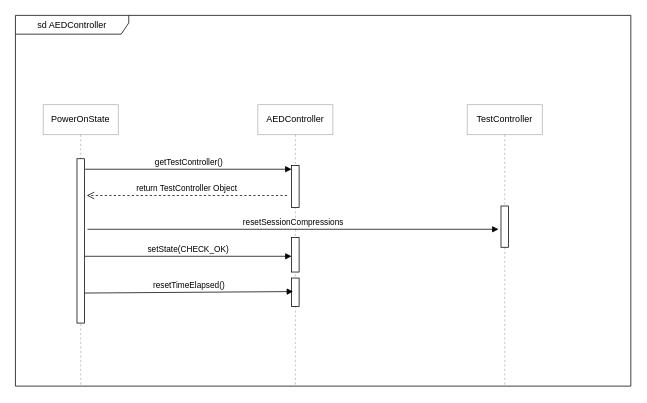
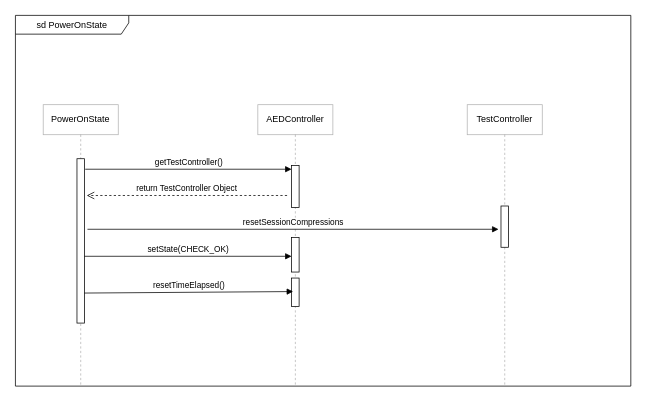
  <mxCell id="0" />
  <mxCell id="1" parent="0" />
  <mxCell id="2" value="PowerOnState" style="shape=umlLifeline;perimeter=lifelinePerimeter;whiteSpace=wrap;html=1;container=1;dropTarget=0;collapsible=0;recursiveResize=0;outlineConnect=0;portConstraint=eastwest;newEdgeStyle={&quot;curved&quot;:0,&quot;rounded&quot;:0};opacity=30;" vertex="1" parent="1"><mxGeometry x="57" y="139" width="100" height="375" as="geometry" /></mxCell>
  <mxCell id="3" value="" style="html=1;points=[[0,0,0,0,5],[0,1,0,0,-5],[1,0,0,0,5],[1,1,0,0,-5]];perimeter=orthogonalPerimeter;outlineConnect=0;targetShapes=umlLifeline;portConstraint=eastwest;newEdgeStyle={&quot;curved&quot;:0,&quot;rounded&quot;:0};" vertex="1" parent="2"><mxGeometry x="45" y="72" width="10" height="219" as="geometry" /></mxCell>
  <mxCell id="4" value="AEDController" style="shape=umlLifeline;perimeter=lifelinePerimeter;whiteSpace=wrap;html=1;container=1;dropTarget=0;collapsible=0;recursiveResize=0;outlineConnect=0;portConstraint=eastwest;newEdgeStyle={&quot;curved&quot;:0,&quot;rounded&quot;:0};opacity=30;" vertex="1" parent="1"><mxGeometry x="343" y="139" width="100" height="376" as="geometry" /></mxCell>
  <mxCell id="5" value="" style="html=1;points=[[0,0,0,0,5],[0,1,0,0,-5],[1,0,0,0,5],[1,1,0,0,-5]];perimeter=orthogonalPerimeter;outlineConnect=0;targetShapes=umlLifeline;portConstraint=eastwest;newEdgeStyle={&quot;curved&quot;:0,&quot;rounded&quot;:0};" vertex="1" parent="4"><mxGeometry x="45" y="81" width="10" height="56" as="geometry" /></mxCell>
  <mxCell id="6" value="" style="html=1;points=[[0,0,0,0,5],[0,1,0,0,-5],[1,0,0,0,5],[1,1,0,0,-5]];perimeter=orthogonalPerimeter;outlineConnect=0;targetShapes=umlLifeline;portConstraint=eastwest;newEdgeStyle={&quot;curved&quot;:0,&quot;rounded&quot;:0};" vertex="1" parent="4"><mxGeometry x="45" y="177" width="10" height="46" as="geometry" /></mxCell>
  <mxCell id="7" value="" style="html=1;points=[[0,0,0,0,5],[0,1,0,0,-5],[1,0,0,0,5],[1,1,0,0,-5]];perimeter=orthogonalPerimeter;outlineConnect=0;targetShapes=umlLifeline;portConstraint=eastwest;newEdgeStyle={&quot;curved&quot;:0,&quot;rounded&quot;:0};" vertex="1" parent="4"><mxGeometry x="45" y="231" width="10" height="38" as="geometry" /></mxCell>
  <mxCell id="8" value="TestController" style="shape=umlLifeline;perimeter=lifelinePerimeter;whiteSpace=wrap;html=1;container=1;dropTarget=0;collapsible=0;recursiveResize=0;outlineConnect=0;portConstraint=eastwest;newEdgeStyle={&quot;curved&quot;:0,&quot;rounded&quot;:0};opacity=30;" vertex="1" parent="1"><mxGeometry x="622" y="139" width="100" height="376" as="geometry" /></mxCell>
  <mxCell id="9" value="" style="html=1;points=[[0,0,0,0,5],[0,1,0,0,-5],[1,0,0,0,5],[1,1,0,0,-5]];perimeter=orthogonalPerimeter;outlineConnect=0;targetShapes=umlLifeline;portConstraint=eastwest;newEdgeStyle={&quot;curved&quot;:0,&quot;rounded&quot;:0};" vertex="1" parent="8"><mxGeometry x="45" y="135" width="10" height="55" as="geometry" /></mxCell>
  <mxCell id="10" value="getTestController()" style="html=1;verticalAlign=bottom;endArrow=block;curved=0;rounded=0;entryX=0;entryY=0;entryDx=0;entryDy=5;" edge="1" parent="1" target="5"><mxGeometry relative="1" as="geometry"><mxPoint x="113" y="225" as="sourcePoint" /></mxGeometry></mxCell>
  <mxCell id="11" value="return TestController Object" style="html=1;verticalAlign=bottom;endArrow=open;dashed=1;endSize=8;curved=0;rounded=0;" edge="1" parent="1"><mxGeometry relative="1" as="geometry"><mxPoint x="115" y="260" as="targetPoint" /><mxPoint x="382" y="260" as="sourcePoint" /></mxGeometry></mxCell>
  <mxCell id="12" value="resetSessionCompressions" style="html=1;verticalAlign=bottom;endArrow=block;curved=0;rounded=0;" edge="1" parent="1"><mxGeometry width="80" relative="1" as="geometry"><mxPoint x="116" y="305" as="sourcePoint" /><mxPoint x="663.75" y="305" as="targetPoint" /></mxGeometry></mxCell>
  <mxCell id="13" value="setState(CHECK_OK)" style="html=1;verticalAlign=bottom;endArrow=block;curved=0;rounded=0;" edge="1" parent="1"><mxGeometry width="80" relative="1" as="geometry"><mxPoint x="112" y="341" as="sourcePoint" /><mxPoint x="388" y="341" as="targetPoint" /></mxGeometry></mxCell>
  <mxCell id="14" value="resetTimeElapsed()" style="html=1;verticalAlign=bottom;endArrow=block;curved=0;rounded=0;entryX=0.2;entryY=0.474;entryDx=0;entryDy=0;entryPerimeter=0;" edge="1" parent="1" target="7"><mxGeometry width="80" relative="1" as="geometry"><mxPoint x="112" y="390" as="sourcePoint" /><mxPoint x="383" y="392" as="targetPoint" /></mxGeometry></mxCell>
- <mxCell id="15" value="sd AEDController" style="shape=umlFrame;whiteSpace=wrap;html=1;pointerEvents=0;width=151;height=25;" vertex="1" parent="1"><mxGeometry x="20" y="20" width="820" height="494" as="geometry" /></mxCell>
+ <mxCell id="15" value="sd PowerOnState" style="shape=umlFrame;whiteSpace=wrap;html=1;pointerEvents=0;width=151;height=25;" vertex="1" parent="1"><mxGeometry x="20" y="20" width="820" height="494" as="geometry" /></mxCell>
